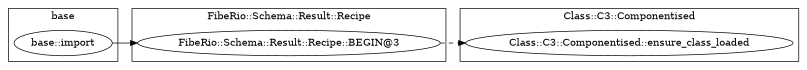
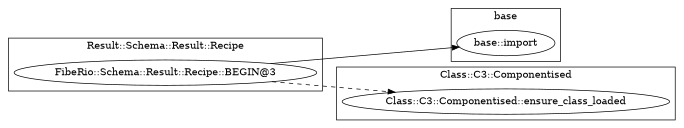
  digraph {
    rankdir=LR
    "base::import"
    "Class::C3::Componentised::ensure_class_loaded"
    "FibeRio::Schema::Result::Recipe::BEGIN@3"
    subgraph cluster_1 {
      label=base
      "base::import"
    }
    subgraph cluster_2 {
      label="Class::C3::Componentised"
      "Class::C3::Componentised::ensure_class_loaded"
    }
    subgraph cluster_3 {
-     label="FibeRio::Schema::Result::Recipe"
+     label="Result::Schema::Result::Recipe"
      "FibeRio::Schema::Result::Recipe::BEGIN@3"
    }
-   "base::import" -> "FibeRio::Schema::Result::Recipe::BEGIN@3" [style=solid]
+   "FibeRio::Schema::Result::Recipe::BEGIN@3" -> "base::import" [style=solid]
    "FibeRio::Schema::Result::Recipe::BEGIN@3" -> "Class::C3::Componentised::ensure_class_loaded" [style=dashed]
  }
